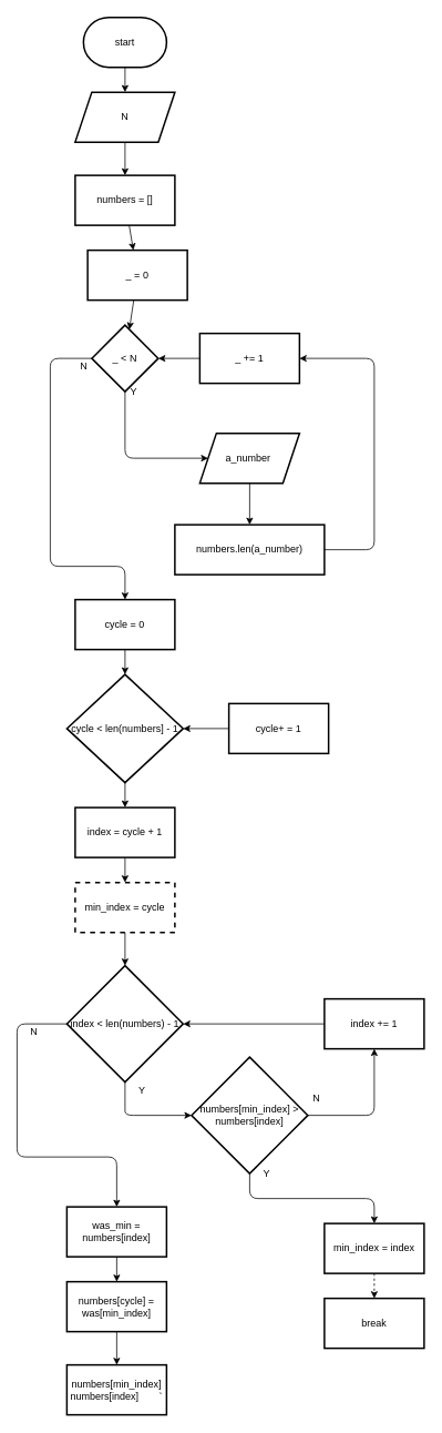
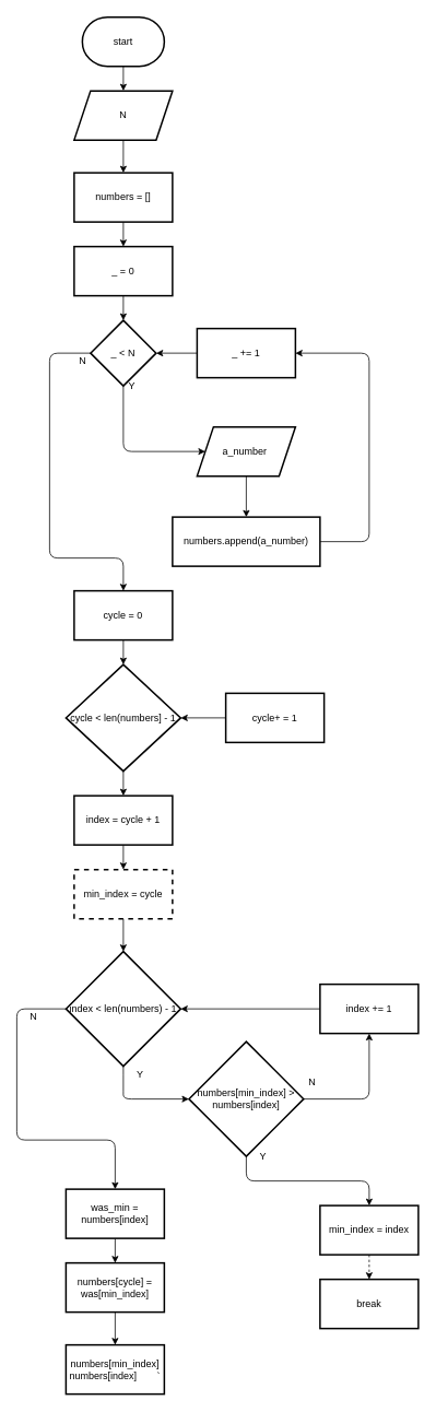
  <mxCell id="0" />
  <mxCell id="1" parent="0" />
  <mxCell id="2" value="" style="edgeStyle=none;html=1;" parent="1" source="3" target="5" edge="1"><mxGeometry relative="1" as="geometry" /></mxCell>
  <mxCell id="3" value="start" style="strokeWidth=2;html=1;shape=mxgraph.flowchart.terminator;whiteSpace=wrap;" parent="1" vertex="1"><mxGeometry x="100" y="20" width="100" height="60" as="geometry" /></mxCell>
  <mxCell id="4" value="" style="edgeStyle=none;html=1;" parent="1" source="5" target="7" edge="1"><mxGeometry relative="1" as="geometry" /></mxCell>
  <mxCell id="5" value="N" style="shape=parallelogram;perimeter=parallelogramPerimeter;whiteSpace=wrap;html=1;fixedSize=1;strokeWidth=2;" parent="1" vertex="1"><mxGeometry x="90" y="110" width="120" height="60" as="geometry" /></mxCell>
  <mxCell id="6" value="" style="edgeStyle=none;html=1;" parent="1" source="7" target="9" edge="1"><mxGeometry relative="1" as="geometry" /></mxCell>
  <mxCell id="7" value="numbers = []" style="whiteSpace=wrap;html=1;strokeWidth=2;" parent="1" vertex="1"><mxGeometry x="90" y="210" width="120" height="60" as="geometry" /></mxCell>
  <mxCell id="8" value="" style="edgeStyle=none;html=1;" parent="1" source="9" target="12" edge="1"><mxGeometry relative="1" as="geometry" /></mxCell>
- <mxCell id="9" value="_ = 0" style="whiteSpace=wrap;html=1;strokeWidth=2;" parent="1" vertex="1"><mxGeometry x="105" y="300" width="120" height="60" as="geometry" /></mxCell>
+ <mxCell id="9" value="_ = 0" style="whiteSpace=wrap;html=1;strokeWidth=2;" parent="1" vertex="1"><mxGeometry x="90" y="300" width="120" height="60" as="geometry" /></mxCell>
  <mxCell id="10" value="" style="edgeStyle=none;html=1;" parent="1" source="12" target="16" edge="1"><mxGeometry relative="1" as="geometry"><Array as="points"><mxPoint x="150" y="550" /></Array></mxGeometry></mxCell>
  <mxCell id="11" style="edgeStyle=none;html=1;" parent="1" source="12" edge="1"><mxGeometry relative="1" as="geometry"><mxPoint x="150" y="720" as="targetPoint" /><Array as="points"><mxPoint x="60" y="430" /><mxPoint x="60" y="680" /><mxPoint x="150" y="680" /></Array></mxGeometry></mxCell>
  <mxCell id="12" value="_ &amp;lt; N" style="rhombus;whiteSpace=wrap;html=1;strokeWidth=2;" parent="1" vertex="1"><mxGeometry x="110" y="390" width="80" height="80" as="geometry" /></mxCell>
  <mxCell id="13" value="" style="edgeStyle=none;html=1;" parent="1" source="14" target="12" edge="1"><mxGeometry relative="1" as="geometry" /></mxCell>
  <mxCell id="14" value="_ += 1" style="whiteSpace=wrap;html=1;strokeWidth=2;" parent="1" vertex="1"><mxGeometry x="240" y="400" width="120" height="60" as="geometry" /></mxCell>
  <mxCell id="15" value="" style="edgeStyle=none;html=1;" parent="1" source="16" target="18" edge="1"><mxGeometry relative="1" as="geometry" /></mxCell>
  <mxCell id="16" value="a_number&amp;nbsp;" style="shape=parallelogram;perimeter=parallelogramPerimeter;whiteSpace=wrap;html=1;fixedSize=1;strokeWidth=2;" parent="1" vertex="1"><mxGeometry x="240" y="520" width="120" height="60" as="geometry" /></mxCell>
  <mxCell id="17" style="edgeStyle=none;html=1;entryX=1;entryY=0.5;entryDx=0;entryDy=0;" parent="1" source="18" target="14" edge="1"><mxGeometry relative="1" as="geometry"><Array as="points"><mxPoint x="450" y="660" /><mxPoint x="450" y="430" /></Array></mxGeometry></mxCell>
- <mxCell id="18" value="numbers.len(a_number)" style="whiteSpace=wrap;html=1;strokeWidth=2;" parent="1" vertex="1"><mxGeometry x="210" y="630" width="180" height="60" as="geometry" /></mxCell>
+ <mxCell id="18" value="numbers.append(a_number)" style="whiteSpace=wrap;html=1;strokeWidth=2;" parent="1" vertex="1"><mxGeometry x="210" y="630" width="180" height="60" as="geometry" /></mxCell>
  <mxCell id="19" value="Y" style="text;html=1;align=center;verticalAlign=middle;resizable=0;points=[];autosize=1;strokeColor=none;fillColor=none;" parent="1" vertex="1"><mxGeometry x="150" y="460" width="20" height="20" as="geometry" /></mxCell>
  <mxCell id="20" value="N" style="text;html=1;align=center;verticalAlign=middle;resizable=0;points=[];autosize=1;strokeColor=none;fillColor=none;" parent="1" vertex="1"><mxGeometry x="90" y="430" width="20" height="20" as="geometry" /></mxCell>
  <mxCell id="21" value="" style="edgeStyle=none;html=1;" parent="1" source="22" target="24" edge="1"><mxGeometry relative="1" as="geometry" /></mxCell>
  <mxCell id="22" value="cycle = 0" style="whiteSpace=wrap;html=1;strokeWidth=2;" parent="1" vertex="1"><mxGeometry x="90" y="720" width="120" height="60" as="geometry" /></mxCell>
  <mxCell id="23" value="" style="edgeStyle=none;html=1;" parent="1" source="24" target="28" edge="1"><mxGeometry relative="1" as="geometry" /></mxCell>
  <mxCell id="24" value="cycle &amp;lt; len(numbers] - 1" style="rhombus;whiteSpace=wrap;html=1;strokeWidth=2;" parent="1" vertex="1"><mxGeometry x="80" y="810" width="140" height="130" as="geometry" /></mxCell>
  <mxCell id="25" value="" style="edgeStyle=none;html=1;" parent="1" source="26" target="24" edge="1"><mxGeometry relative="1" as="geometry" /></mxCell>
  <mxCell id="26" value="cycle+ = 1" style="whiteSpace=wrap;html=1;strokeWidth=2;" parent="1" vertex="1"><mxGeometry x="275" y="845" width="120" height="60" as="geometry" /></mxCell>
  <mxCell id="27" value="" style="edgeStyle=none;html=1;" parent="1" source="28" target="30" edge="1"><mxGeometry relative="1" as="geometry" /></mxCell>
  <mxCell id="28" value="index = cycle + 1" style="whiteSpace=wrap;html=1;strokeWidth=2;" parent="1" vertex="1"><mxGeometry x="90" y="970" width="120" height="60" as="geometry" /></mxCell>
  <mxCell id="29" value="" style="edgeStyle=none;html=1;" parent="1" source="30" target="33" edge="1"><mxGeometry relative="1" as="geometry" /></mxCell>
  <mxCell id="30" value="min_index = cycle" style="whiteSpace=wrap;html=1;strokeWidth=2;dashed=1;" parent="1" vertex="1"><mxGeometry x="90" y="1060" width="120" height="60" as="geometry" /></mxCell>
  <mxCell id="31" style="edgeStyle=none;html=1;entryX=0;entryY=0.5;entryDx=0;entryDy=0;" parent="1" source="33" target="36" edge="1"><mxGeometry relative="1" as="geometry"><Array as="points"><mxPoint x="150" y="1320" /><mxPoint x="150" y="1340" /></Array></mxGeometry></mxCell>
  <mxCell id="32" style="edgeStyle=none;html=1;entryX=0.5;entryY=0;entryDx=0;entryDy=0;" parent="1" source="33" target="50" edge="1"><mxGeometry relative="1" as="geometry"><Array as="points"><mxPoint x="20" y="1230" /><mxPoint x="20" y="1390" /><mxPoint x="140" y="1390" /></Array><mxPoint x="130" y="1430" as="targetPoint" /></mxGeometry></mxCell>
  <mxCell id="33" value="index &amp;lt; len(numbers) - 1" style="rhombus;whiteSpace=wrap;html=1;strokeWidth=2;" parent="1" vertex="1"><mxGeometry x="80" y="1160" width="140" height="140" as="geometry" /></mxCell>
  <mxCell id="34" style="edgeStyle=none;html=1;entryX=0.5;entryY=1;entryDx=0;entryDy=0;" parent="1" source="36" target="40" edge="1"><mxGeometry relative="1" as="geometry"><Array as="points"><mxPoint x="450" y="1340" /></Array></mxGeometry></mxCell>
  <mxCell id="35" style="edgeStyle=none;html=1;entryX=0.5;entryY=0;entryDx=0;entryDy=0;" parent="1" source="36" edge="1"><mxGeometry relative="1" as="geometry"><Array as="points"><mxPoint x="300" y="1440" /><mxPoint x="450" y="1440" /></Array><mxPoint x="450" y="1470" as="targetPoint" /></mxGeometry></mxCell>
  <mxCell id="36" value="numbers[min_index] &amp;gt; numbers[index]" style="rhombus;whiteSpace=wrap;html=1;strokeWidth=2;" parent="1" vertex="1"><mxGeometry x="230" y="1270" width="140" height="140" as="geometry" /></mxCell>
  <mxCell id="37" value="" style="edgeStyle=none;html=1;dashed=1;" parent="1" source="38" target="48" edge="1"><mxGeometry relative="1" as="geometry" /></mxCell>
  <mxCell id="38" value="min_index = index" style="whiteSpace=wrap;html=1;strokeWidth=2;" parent="1" vertex="1"><mxGeometry x="390" y="1470" width="120" height="60" as="geometry" /></mxCell>
  <mxCell id="39" style="edgeStyle=none;html=1;" parent="1" source="40" target="33" edge="1"><mxGeometry relative="1" as="geometry" /></mxCell>
  <mxCell id="40" value="index += 1" style="whiteSpace=wrap;html=1;strokeWidth=2;" parent="1" vertex="1"><mxGeometry x="390" y="1200" width="120" height="60" as="geometry" /></mxCell>
  <mxCell id="41" value="" style="edgeStyle=none;html=1;" parent="1" source="42" target="45" edge="1"><mxGeometry relative="1" as="geometry" /></mxCell>
  <mxCell id="42" value="numbers[cycle] = was[min_index]" style="whiteSpace=wrap;html=1;strokeWidth=2;" parent="1" vertex="1"><mxGeometry x="80" y="1540" width="120" height="60" as="geometry" /></mxCell>
  <mxCell id="43" value="Y" style="text;html=1;align=center;verticalAlign=middle;resizable=0;points=[];autosize=1;strokeColor=none;fillColor=none;" parent="1" vertex="1"><mxGeometry x="160" y="1300" width="20" height="20" as="geometry" /></mxCell>
  <mxCell id="44" value="N" style="text;html=1;align=center;verticalAlign=middle;resizable=0;points=[];autosize=1;strokeColor=none;fillColor=none;" parent="1" vertex="1"><mxGeometry x="30" y="1230" width="20" height="20" as="geometry" /></mxCell>
  <mxCell id="45" value="numbers[min_index] numbers[index]&amp;nbsp;&lt;span style=&quot;white-space: pre&quot;&gt;&#09;&lt;/span&gt;`" style="whiteSpace=wrap;html=1;strokeWidth=2;" parent="1" vertex="1"><mxGeometry x="80" y="1640" width="120" height="60" as="geometry" /></mxCell>
  <mxCell id="46" value="N" style="text;html=1;align=center;verticalAlign=middle;resizable=0;points=[];autosize=1;strokeColor=none;fillColor=none;" parent="1" vertex="1"><mxGeometry x="370" y="1310" width="20" height="20" as="geometry" /></mxCell>
  <mxCell id="47" value="Y" style="text;html=1;align=center;verticalAlign=middle;resizable=0;points=[];autosize=1;strokeColor=none;fillColor=none;" parent="1" vertex="1"><mxGeometry x="310" y="1400" width="20" height="20" as="geometry" /></mxCell>
  <mxCell id="48" value="break" style="whiteSpace=wrap;html=1;strokeWidth=2;" parent="1" vertex="1"><mxGeometry x="390" y="1560" width="120" height="60" as="geometry" /></mxCell>
  <mxCell id="49" value="" style="edgeStyle=none;html=1;" edge="1" parent="1" source="50" target="42"><mxGeometry relative="1" as="geometry" /></mxCell>
  <mxCell id="50" value="was_min = numbers[index]" style="whiteSpace=wrap;html=1;strokeWidth=2;" vertex="1" parent="1"><mxGeometry x="80" y="1450" width="120" height="60" as="geometry" /></mxCell>
